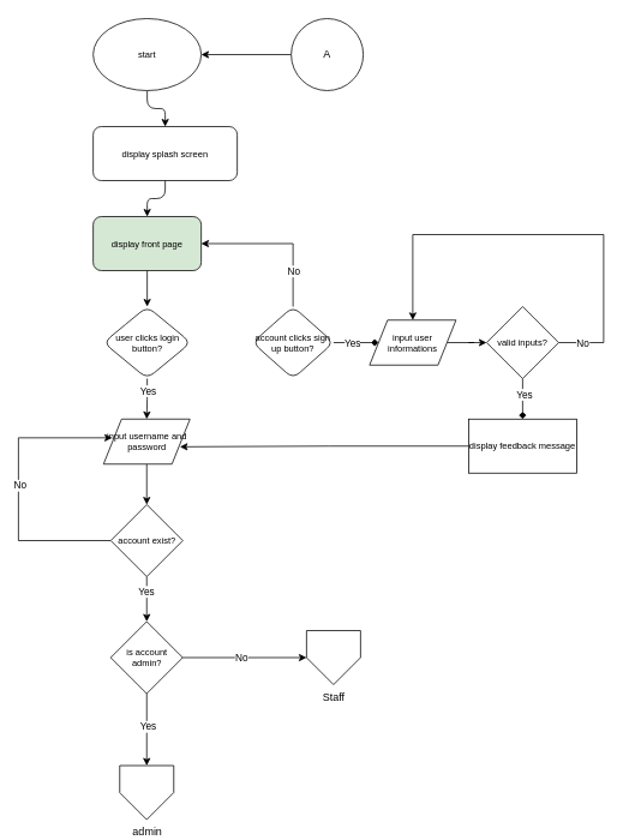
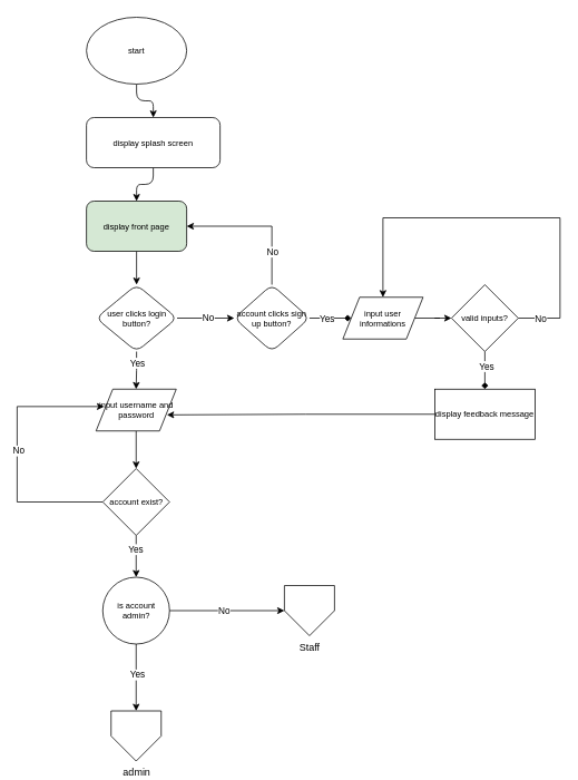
  <mxCell id="0" />
  <mxCell id="1" parent="0" />
  <mxCell id="2" value="" style="edgeStyle=orthogonalEdgeStyle;rounded=1;orthogonalLoop=1;jettySize=auto;html=1;labelBackgroundColor=none;fontColor=default;fontStyle=0;strokeColor=default;" edge="1" parent="1" source="3" target="5"><mxGeometry relative="1" as="geometry" /></mxCell>
  <mxCell id="3" value="&lt;font style=&quot;font-size: 10px;&quot;&gt;start&lt;/font&gt;" style="ellipse;whiteSpace=wrap;html=1;labelBackgroundColor=none;rounded=1;fontStyle=0;strokeColor=default;" vertex="1" parent="1"><mxGeometry x="103" y="20" width="120" height="80" as="geometry" /></mxCell>
  <mxCell id="4" value="" style="edgeStyle=orthogonalEdgeStyle;rounded=1;orthogonalLoop=1;jettySize=auto;html=1;labelBackgroundColor=none;fontColor=default;fontStyle=0;strokeColor=default;" edge="1" parent="1" source="5" target="7"><mxGeometry relative="1" as="geometry" /></mxCell>
  <mxCell id="5" value="display splash screen" style="rounded=1;whiteSpace=wrap;html=1;labelBackgroundColor=none;fontSize=10;fontStyle=0;strokeColor=default;" vertex="1" parent="1"><mxGeometry x="103" y="140" width="160" height="60" as="geometry" /></mxCell>
  <mxCell id="6" value="" style="edgeStyle=orthogonalEdgeStyle;rounded=0;hachureGap=4;orthogonalLoop=1;jettySize=auto;html=1;fontFamily=Architects Daughter;fontSource=https%3A%2F%2Ffonts.googleapis.com%2Fcss%3Ffamily%3DArchitects%2BDaughter;fontStyle=0;strokeColor=default;" edge="1" parent="1" source="7" target="12"><mxGeometry relative="1" as="geometry" /></mxCell>
  <mxCell id="7" value="display front page" style="rounded=1;whiteSpace=wrap;html=1;labelBackgroundColor=none;fontSize=10;fontStyle=0;strokeColor=default;fillColor=#d5e8d4;" vertex="1" parent="1"><mxGeometry x="103" y="240" width="120" height="60" as="geometry" /></mxCell>
  <mxCell id="8" style="edgeStyle=orthogonalEdgeStyle;rounded=0;hachureGap=4;orthogonalLoop=1;jettySize=auto;html=1;entryX=0.5;entryY=0;entryDx=0;entryDy=0;fontFamily=Architects Daughter;fontSource=https%3A%2F%2Ffonts.googleapis.com%2Fcss%3Ffamily%3DArchitects%2BDaughter;" edge="1" parent="1" source="12" target="14"><mxGeometry relative="1" as="geometry" /></mxCell>
  <mxCell id="9" value="Yes" style="edgeLabel;html=1;align=center;verticalAlign=middle;resizable=0;points=[];" vertex="1" connectable="0" parent="8"><mxGeometry x="-0.409" relative="1" as="geometry"><mxPoint as="offset" /></mxGeometry></mxCell>
+ <mxCell id="10" value="" style="edgeStyle=orthogonalEdgeStyle;rounded=0;orthogonalLoop=1;jettySize=auto;html=1;" edge="1" parent="1" source="12" target="31"><mxGeometry relative="1" as="geometry" /></mxCell>
+ <mxCell id="11" value="No" style="edgeLabel;html=1;align=center;verticalAlign=middle;resizable=0;points=[];" vertex="1" connectable="0" parent="10"><mxGeometry x="0.067" y="1" relative="1" as="geometry"><mxPoint as="offset" /></mxGeometry></mxCell>
  <mxCell id="12" value="user clicks login button?" style="rhombus;whiteSpace=wrap;html=1;rounded=1;labelBackgroundColor=none;fontSize=10;fontStyle=0;labelBorderColor=none;strokeColor=default;" vertex="1" parent="1"><mxGeometry x="114.5" y="340" width="97" height="80" as="geometry" /></mxCell>
  <mxCell id="13" value="" style="edgeStyle=orthogonalEdgeStyle;rounded=0;orthogonalLoop=1;jettySize=auto;html=1;" edge="1" parent="1" source="14" target="19"><mxGeometry relative="1" as="geometry" /></mxCell>
  <mxCell id="14" value="input username and password" style="shape=parallelogram;perimeter=parallelogramPerimeter;whiteSpace=wrap;html=1;fixedSize=1;hachureGap=4;fontFamily=Helvetica;fontSize=10;" vertex="1" parent="1"><mxGeometry x="114.5" y="465" width="96" height="50" as="geometry" /></mxCell>
  <mxCell id="15" value="" style="edgeStyle=orthogonalEdgeStyle;rounded=0;orthogonalLoop=1;jettySize=auto;html=1;" edge="1" parent="1" source="19" target="24"><mxGeometry relative="1" as="geometry" /></mxCell>
  <mxCell id="16" value="Yes" style="edgeLabel;html=1;align=center;verticalAlign=middle;resizable=0;points=[];" vertex="1" connectable="0" parent="15"><mxGeometry x="-0.373" y="-1" relative="1" as="geometry"><mxPoint as="offset" /></mxGeometry></mxCell>
  <mxCell id="17" style="edgeStyle=orthogonalEdgeStyle;rounded=0;orthogonalLoop=1;jettySize=auto;html=1;entryX=0.1;entryY=0.416;entryDx=0;entryDy=0;entryPerimeter=0;" edge="1" parent="1" source="19" target="14"><mxGeometry relative="1" as="geometry"><mxPoint x="20" y="480" as="targetPoint" /><Array as="points"><mxPoint x="20" y="600" /><mxPoint x="20" y="486" /></Array></mxGeometry></mxCell>
  <mxCell id="18" value="No" style="edgeLabel;html=1;align=center;verticalAlign=middle;resizable=0;points=[];" vertex="1" connectable="0" parent="17"><mxGeometry x="0.024" y="-1" relative="1" as="geometry"><mxPoint as="offset" /></mxGeometry></mxCell>
  <mxCell id="19" value="account exist?" style="rhombus;whiteSpace=wrap;html=1;fontSize=10;hachureGap=4;" vertex="1" parent="1"><mxGeometry x="122.5" y="560" width="80" height="80" as="geometry" /></mxCell>
  <mxCell id="20" value="" style="edgeStyle=orthogonalEdgeStyle;rounded=0;orthogonalLoop=1;jettySize=auto;html=1;entryX=0.5;entryY=0;entryDx=0;entryDy=0;" edge="1" parent="1" source="24" target="25"><mxGeometry relative="1" as="geometry"><mxPoint x="162.5" y="820" as="targetPoint" /></mxGeometry></mxCell>
  <mxCell id="21" value="Yes" style="edgeLabel;html=1;align=center;verticalAlign=middle;resizable=0;points=[];" vertex="1" connectable="0" parent="20"><mxGeometry x="-0.1" y="1" relative="1" as="geometry"><mxPoint as="offset" /></mxGeometry></mxCell>
  <mxCell id="22" style="edgeStyle=orthogonalEdgeStyle;rounded=0;orthogonalLoop=1;jettySize=auto;html=1;entryX=0;entryY=0.5;entryDx=0;entryDy=0;" edge="1" parent="1" source="24" target="26"><mxGeometry relative="1" as="geometry"><mxPoint x="330" y="760" as="targetPoint" /></mxGeometry></mxCell>
  <mxCell id="23" value="No" style="edgeLabel;html=1;align=center;verticalAlign=middle;resizable=0;points=[];" vertex="1" connectable="0" parent="22"><mxGeometry x="-0.057" y="1" relative="1" as="geometry"><mxPoint as="offset" /></mxGeometry></mxCell>
- <mxCell id="24" value="is account admin?" style="rhombus;whiteSpace=wrap;html=1;fontSize=10;hachureGap=4;" vertex="1" parent="1"><mxGeometry x="122.5" y="690" width="80" height="80" as="geometry" /></mxCell>
+ <mxCell id="24" value="is account admin?" style="ellipse;whiteSpace=wrap;html=1;fontSize=10;hachureGap=4;" vertex="1" parent="1"><mxGeometry x="122.5" y="690" width="80" height="80" as="geometry" /></mxCell>
  <mxCell id="25" value="admin" style="verticalLabelPosition=bottom;verticalAlign=top;html=1;shape=offPageConnector;rounded=0;size=0.5;" vertex="1" parent="1"><mxGeometry x="132.5" y="850" width="60" height="60" as="geometry" /></mxCell>
  <mxCell id="26" value="Staff" style="verticalLabelPosition=bottom;verticalAlign=top;html=1;shape=offPageConnector;rounded=0;size=0.5;" vertex="1" parent="1"><mxGeometry x="340" y="700" width="60" height="60" as="geometry" /></mxCell>
  <mxCell id="27" style="edgeStyle=orthogonalEdgeStyle;rounded=0;orthogonalLoop=1;jettySize=auto;html=1;endArrow=diamond;" edge="1" parent="1" source="31" target="33"><mxGeometry relative="1" as="geometry" /></mxCell>
  <mxCell id="28" value="Yes" style="edgeLabel;html=1;align=center;verticalAlign=middle;resizable=0;points=[];" vertex="1" connectable="0" parent="27"><mxGeometry x="-0.206" relative="1" as="geometry"><mxPoint as="offset" /></mxGeometry></mxCell>
  <mxCell id="29" style="edgeStyle=orthogonalEdgeStyle;rounded=0;orthogonalLoop=1;jettySize=auto;html=1;entryX=1;entryY=0.5;entryDx=0;entryDy=0;exitX=0.5;exitY=0;exitDx=0;exitDy=0;" edge="1" parent="1" source="31" target="7"><mxGeometry relative="1" as="geometry"><mxPoint x="350" y="330" as="sourcePoint" /><mxPoint x="347.5" y="275" as="targetPoint" /><Array as="points"><mxPoint x="325" y="270" /></Array></mxGeometry></mxCell>
  <mxCell id="30" value="No" style="edgeLabel;html=1;align=center;verticalAlign=middle;resizable=0;points=[];" vertex="1" connectable="0" parent="29"><mxGeometry x="-0.04" y="-2" relative="1" as="geometry"><mxPoint x="13" y="32" as="offset" /></mxGeometry></mxCell>
  <mxCell id="31" value="account clicks sign up button?" style="rhombus;whiteSpace=wrap;html=1;fontSize=10;rounded=1;labelBackgroundColor=none;fontStyle=0;labelBorderColor=none;" vertex="1" parent="1"><mxGeometry x="280" y="340" width="90" height="80" as="geometry" /></mxCell>
  <mxCell id="32" value="" style="edgeStyle=orthogonalEdgeStyle;rounded=0;orthogonalLoop=1;jettySize=auto;html=1;" edge="1" parent="1" source="33" target="40"><mxGeometry relative="1" as="geometry" /></mxCell>
  <mxCell id="33" value="input user informations" style="shape=parallelogram;perimeter=parallelogramPerimeter;whiteSpace=wrap;html=1;fixedSize=1;hachureGap=4;fontFamily=Helvetica;fontSize=10;" vertex="1" parent="1"><mxGeometry x="410" y="355" width="96" height="50" as="geometry" /></mxCell>
- <mxCell id="34" style="edgeStyle=orthogonalEdgeStyle;rounded=0;orthogonalLoop=1;jettySize=auto;html=1;entryX=1;entryY=0.5;entryDx=0;entryDy=0;" edge="1" parent="1" source="35" target="3"><mxGeometry relative="1" as="geometry" /></mxCell>
- <mxCell id="35" value="A" style="ellipse;whiteSpace=wrap;html=1;labelBackgroundColor=none;rounded=1;fontStyle=0;" vertex="1" parent="1"><mxGeometry x="323" y="20" width="80" height="80" as="geometry" /></mxCell>
  <mxCell id="36" value="" style="edgeStyle=orthogonalEdgeStyle;rounded=0;orthogonalLoop=1;jettySize=auto;html=1;endArrow=diamond;" edge="1" parent="1" source="40" target="41"><mxGeometry relative="1" as="geometry" /></mxCell>
  <mxCell id="37" value="Yes" style="edgeLabel;html=1;align=center;verticalAlign=middle;resizable=0;points=[];" vertex="1" connectable="0" parent="36"><mxGeometry x="-0.253" y="1" relative="1" as="geometry"><mxPoint as="offset" /></mxGeometry></mxCell>
  <mxCell id="38" style="edgeStyle=orthogonalEdgeStyle;rounded=0;orthogonalLoop=1;jettySize=auto;html=1;entryX=0.5;entryY=0;entryDx=0;entryDy=0;" edge="1" parent="1" source="40" target="33"><mxGeometry relative="1" as="geometry"><Array as="points"><mxPoint x="670" y="380" /><mxPoint x="670" y="260" /><mxPoint x="458" y="260" /></Array></mxGeometry></mxCell>
  <mxCell id="39" value="No" style="edgeLabel;html=1;align=center;verticalAlign=middle;resizable=0;points=[];" vertex="1" connectable="0" parent="38"><mxGeometry x="-0.891" relative="1" as="geometry"><mxPoint as="offset" /></mxGeometry></mxCell>
  <mxCell id="40" value="valid inputs?" style="rhombus;whiteSpace=wrap;html=1;fontSize=10;hachureGap=4;" vertex="1" parent="1"><mxGeometry x="540" y="340" width="80" height="80" as="geometry" /></mxCell>
  <mxCell id="41" value="display feedback message" style="whiteSpace=wrap;html=1;fontSize=10;hachureGap=4;" vertex="1" parent="1"><mxGeometry x="520" y="465" width="120" height="60" as="geometry" /></mxCell>
  <mxCell id="42" style="edgeStyle=orthogonalEdgeStyle;rounded=0;orthogonalLoop=1;jettySize=auto;html=1;entryX=0.884;entryY=0.616;entryDx=0;entryDy=0;entryPerimeter=0;" edge="1" parent="1" source="41" target="14"><mxGeometry relative="1" as="geometry" /></mxCell>
